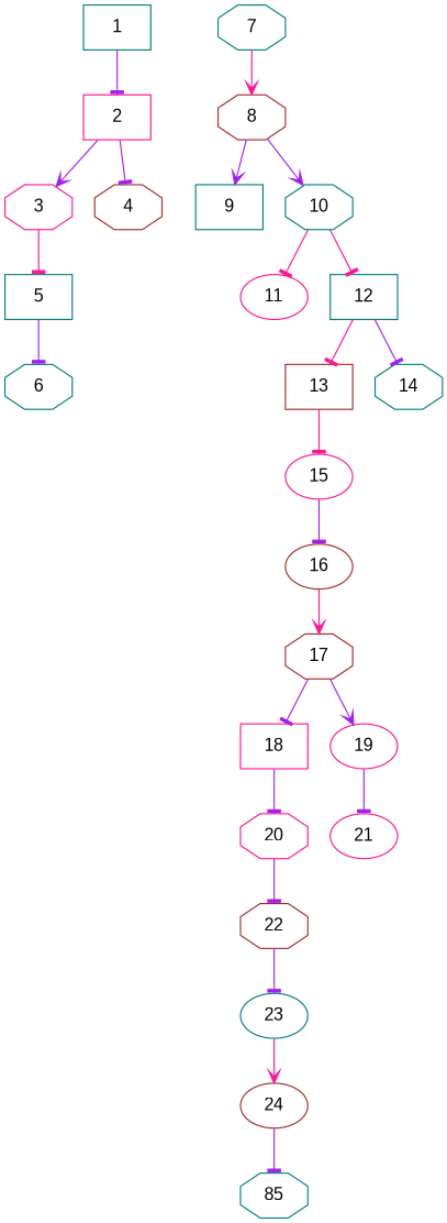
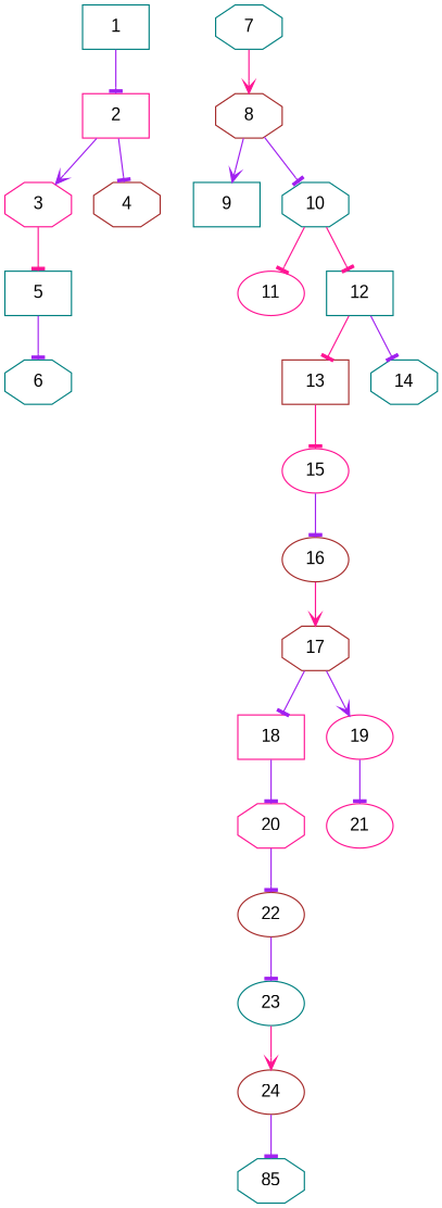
  digraph {
    fontname="Liberation Sans"
    node [alpha=0.19 color=teal fontname="Liberation Sans" shape=octagon]
    edge [arrowhead=tee color=purple fontname="Liberation Sans"]
    1 [alpha=0.07 shape=box]
    2 [alpha=0.04 color=deeppink shape=box]
    3 [alpha=0.11 color=deeppink]
    4 [alpha=0.16 color=brown]
    5 [alpha=0.09 shape=box]
    6 [alpha=0.14]
    7 [alpha=0.07]
    8 [color=brown]
    9 [alpha=0.18 shape=box]
    10 [alpha=0.07]
    11 [alpha=0.02 color=deeppink shape=ellipse]
    12 [shape=box]
    13 [alpha=0.12 color=brown shape=box]
    14 [alpha=0.13]
    15 [alpha=0.15 color=deeppink shape=ellipse]
    16 [alpha=0.07 color=brown shape=ellipse]
    17 [color=brown]
    18 [color=deeppink shape=box]
    19 [alpha=0.05 color=deeppink shape=ellipse]
    20 [alpha=0.18 color=deeppink]
    21 [alpha=0.00 color=deeppink shape=ellipse]
-   22 [color=brown]
+   22 [color=brown shape=ellipse]
    23 [alpha=0.01 shape=ellipse]
    24 [color=brown shape=ellipse]
    n25 [alpha=0.10 label=85]
    1 -> 2
    2 -> 3 [arrowhead=vee]
    2 -> 4
    3 -> 5 [color=deeppink]
    5 -> 6
    7 -> 8 [arrowhead=vee color=deeppink]
    8 -> 9 [arrowhead=vee]
-   8 -> 10 [arrowhead=vee]
+   8 -> 10
    10 -> 11 [color=deeppink]
    10 -> 12 [color=deeppink]
    12 -> 13 [color=deeppink]
    12 -> 14
    13 -> 15 [color=deeppink]
    15 -> 16
    16 -> 17 [arrowhead=vee color=deeppink]
    17 -> 18
    17 -> 19 [arrowhead=vee]
    18 -> 20
    19 -> 21
    20 -> 22
    22 -> 23
    23 -> 24 [arrowhead=vee color=deeppink]
    24 -> n25
  }
